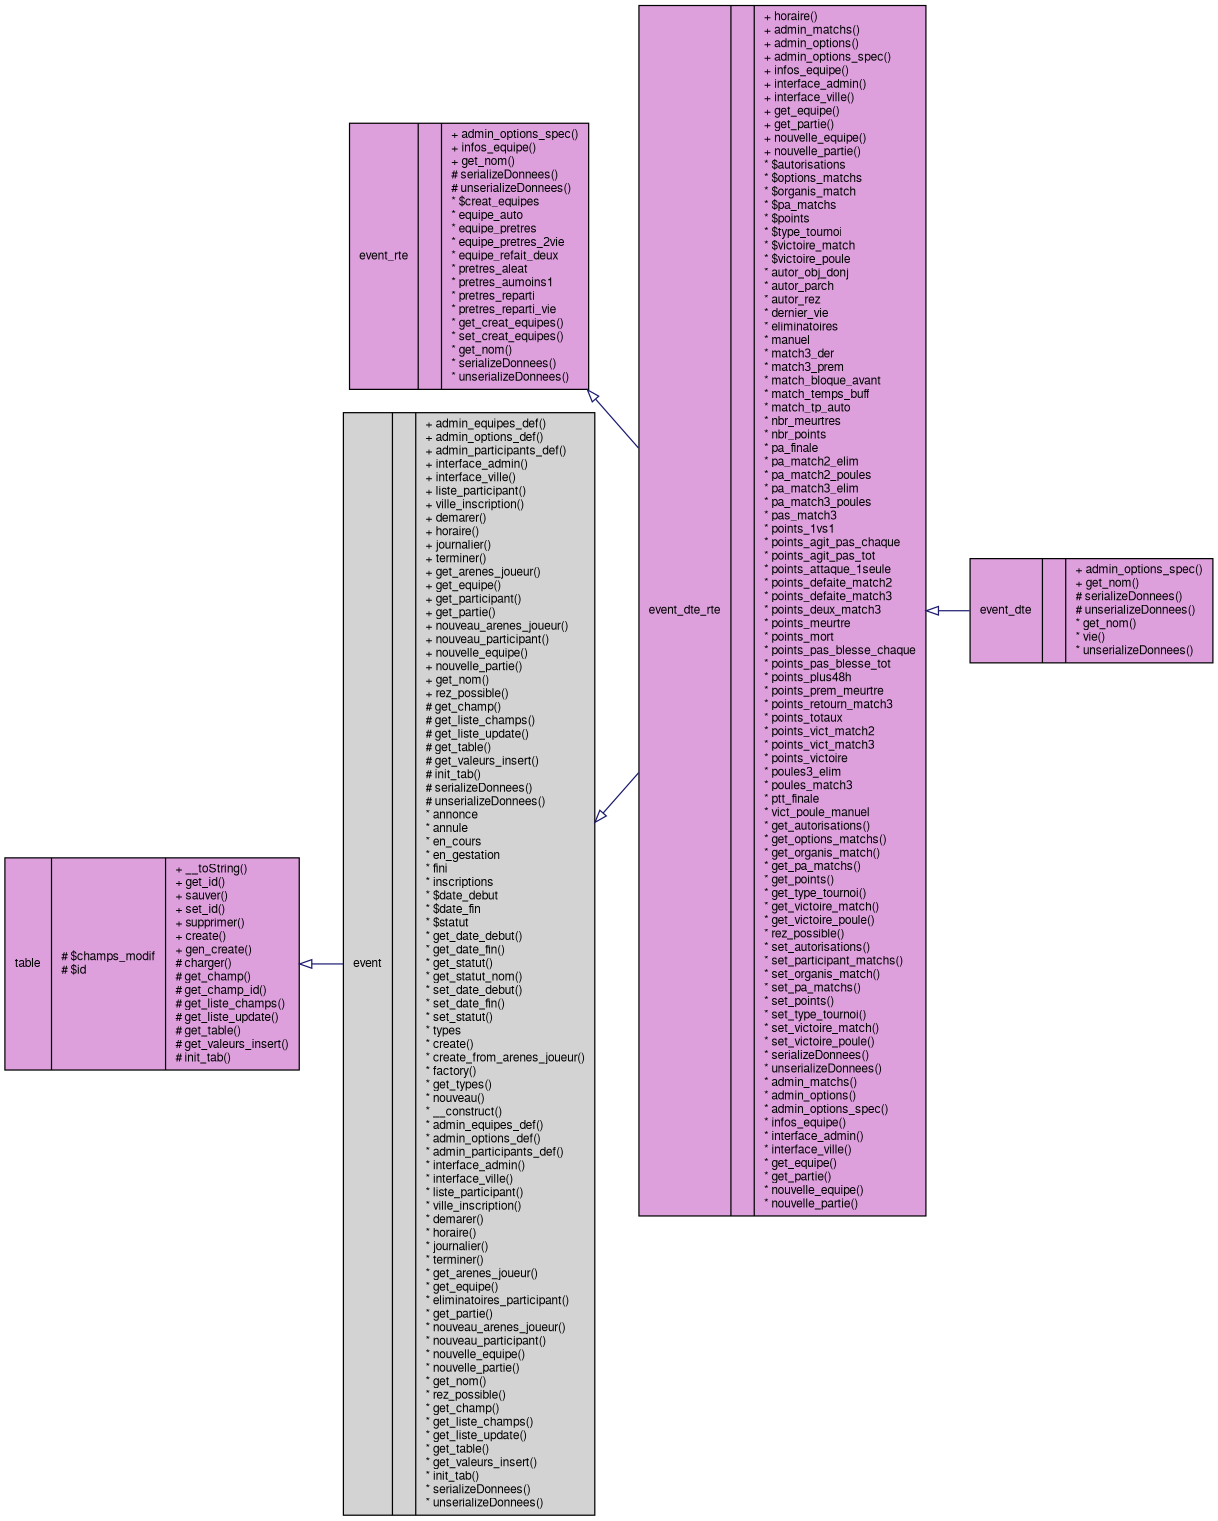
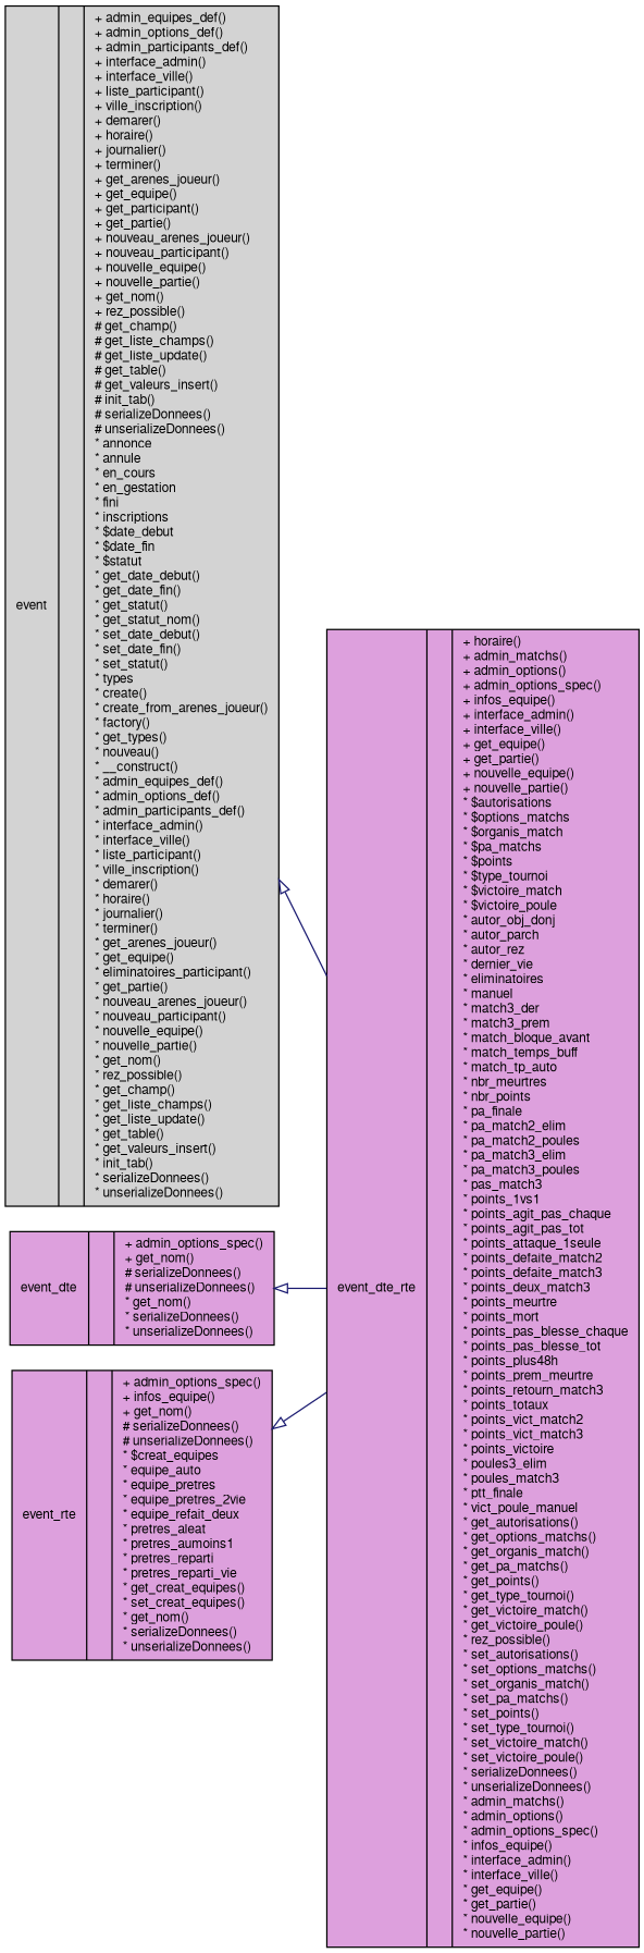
  digraph {
    rankdir=LR
    node [color=black fillcolor=plum fontname=FreeSans fontsize=10 shape=record style=filled]
    edge [arrowtail=empty color=midnightblue dir=back fontname=FreeSans fontsize=10 labelfontname=FreeSans labelfontsize=10 style=solid]
    n1 [fillcolor=lightgrey fontcolor=black height=0.2 label="{event\n||+ admin_equipes_def()\l+ admin_options_def()\l+ admin_participants_def()\l+ interface_admin()\l+ interface_ville()\l+ liste_participant()\l+ ville_inscription()\l+ demarer()\l+ horaire()\l+ journalier()\l+ terminer()\l+ get_arenes_joueur()\l+ get_equipe()\l+ get_participant()\l+ get_partie()\l+ nouveau_arenes_joueur()\l+ nouveau_participant()\l+ nouvelle_equipe()\l+ nouvelle_partie()\l+ get_nom()\l+ rez_possible()\l# get_champ()\l# get_liste_champs()\l# get_liste_update()\l# get_table()\l# get_valeurs_insert()\l# init_tab()\l# serializeDonnees()\l# unserializeDonnees()\l* annonce\l* annule\l* en_cours\l* en_gestation\l* fini\l* inscriptions\l* $date_debut\l* $date_fin\l* $statut\l* get_date_debut()\l* get_date_fin()\l* get_statut()\l* get_statut_nom()\l* set_date_debut()\l* set_date_fin()\l* set_statut()\l* types\l* create()\l* create_from_arenes_joueur()\l* factory()\l* get_types()\l* nouveau()\l* __construct()\l* admin_equipes_def()\l* admin_options_def()\l* admin_participants_def()\l* interface_admin()\l* interface_ville()\l* liste_participant()\l* ville_inscription()\l* demarer()\l* horaire()\l* journalier()\l* terminer()\l* get_arenes_joueur()\l* get_equipe()\l* eliminatoires_participant()\l* get_partie()\l* nouveau_arenes_joueur()\l* nouveau_participant()\l* nouvelle_equipe()\l* nouvelle_partie()\l* get_nom()\l* rez_possible()\l* get_champ()\l* get_liste_champs()\l* get_liste_update()\l* get_table()\l* get_valeurs_insert()\l* init_tab()\l* serializeDonnees()\l* unserializeDonnees()\l}" width=0.4]
-   n2 [height=0.2 label="{event_dte_rte\n||+ horaire()\l+ admin_matchs()\l+ admin_options()\l+ admin_options_spec()\l+ infos_equipe()\l+ interface_admin()\l+ interface_ville()\l+ get_equipe()\l+ get_partie()\l+ nouvelle_equipe()\l+ nouvelle_partie()\l* $autorisations\l* $options_matchs\l* $organis_match\l* $pa_matchs\l* $points\l* $type_tournoi\l* $victoire_match\l* $victoire_poule\l* autor_obj_donj\l* autor_parch\l* autor_rez\l* dernier_vie\l* eliminatoires\l* manuel\l* match3_der\l* match3_prem\l* match_bloque_avant\l* match_temps_buff\l* match_tp_auto\l* nbr_meurtres\l* nbr_points\l* pa_finale\l* pa_match2_elim\l* pa_match2_poules\l* pa_match3_elim\l* pa_match3_poules\l* pas_match3\l* points_1vs1\l* points_agit_pas_chaque\l* points_agit_pas_tot\l* points_attaque_1seule\l* points_defaite_match2\l* points_defaite_match3\l* points_deux_match3\l* points_meurtre\l* points_mort\l* points_pas_blesse_chaque\l* points_pas_blesse_tot\l* points_plus48h\l* points_prem_meurtre\l* points_retourn_match3\l* points_totaux\l* points_vict_match2\l* points_vict_match3\l* points_victoire\l* poules3_elim\l* poules_match3\l* ptt_finale\l* vict_poule_manuel\l* get_autorisations()\l* get_options_matchs()\l* get_organis_match()\l* get_pa_matchs()\l* get_points()\l* get_type_tournoi()\l* get_victoire_match()\l* get_victoire_poule()\l* rez_possible()\l* set_autorisations()\l* set_participant_matchs()\l* set_organis_match()\l* set_pa_matchs()\l* set_points()\l* set_type_tournoi()\l* set_victoire_match()\l* set_victoire_poule()\l* serializeDonnees()\l* unserializeDonnees()\l* admin_matchs()\l* admin_options()\l* admin_options_spec()\l* infos_equipe()\l* interface_admin()\l* interface_ville()\l* get_equipe()\l* get_partie()\l* nouvelle_equipe()\l* nouvelle_partie()\l}" width=0.4]
-   n3 [height=0.2 label="{event_dte\n||+ admin_options_spec()\l+ get_nom()\l# serializeDonnees()\l# unserializeDonnees()\l* get_nom()\l* vie()\l* unserializeDonnees()\l}" width=0.4]
-   n4 [height=0.2 label="{table\n|# $champs_modif\l# $id\l|+ __toString()\l+ get_id()\l+ sauver()\l+ set_id()\l+ supprimer()\l+ create()\l+ gen_create()\l# charger()\l# get_champ()\l# get_champ_id()\l# get_liste_champs()\l# get_liste_update()\l# get_table()\l# get_valeurs_insert()\l# init_tab()\l}" width=0.4]
+   n2 [height=0.2 label="{event_dte_rte\n||+ horaire()\l+ admin_matchs()\l+ admin_options()\l+ admin_options_spec()\l+ infos_equipe()\l+ interface_admin()\l+ interface_ville()\l+ get_equipe()\l+ get_partie()\l+ nouvelle_equipe()\l+ nouvelle_partie()\l* $autorisations\l* $options_matchs\l* $organis_match\l* $pa_matchs\l* $points\l* $type_tournoi\l* $victoire_match\l* $victoire_poule\l* autor_obj_donj\l* autor_parch\l* autor_rez\l* dernier_vie\l* eliminatoires\l* manuel\l* match3_der\l* match3_prem\l* match_bloque_avant\l* match_temps_buff\l* match_tp_auto\l* nbr_meurtres\l* nbr_points\l* pa_finale\l* pa_match2_elim\l* pa_match2_poules\l* pa_match3_elim\l* pa_match3_poules\l* pas_match3\l* points_1vs1\l* points_agit_pas_chaque\l* points_agit_pas_tot\l* points_attaque_1seule\l* points_defaite_match2\l* points_defaite_match3\l* points_deux_match3\l* points_meurtre\l* points_mort\l* points_pas_blesse_chaque\l* points_pas_blesse_tot\l* points_plus48h\l* points_prem_meurtre\l* points_retourn_match3\l* points_totaux\l* points_vict_match2\l* points_vict_match3\l* points_victoire\l* poules3_elim\l* poules_match3\l* ptt_finale\l* vict_poule_manuel\l* get_autorisations()\l* get_options_matchs()\l* get_organis_match()\l* get_pa_matchs()\l* get_points()\l* get_type_tournoi()\l* get_victoire_match()\l* get_victoire_poule()\l* rez_possible()\l* set_autorisations()\l* set_options_matchs()\l* set_organis_match()\l* set_pa_matchs()\l* set_points()\l* set_type_tournoi()\l* set_victoire_match()\l* set_victoire_poule()\l* serializeDonnees()\l* unserializeDonnees()\l* admin_matchs()\l* admin_options()\l* admin_options_spec()\l* infos_equipe()\l* interface_admin()\l* interface_ville()\l* get_equipe()\l* get_partie()\l* nouvelle_equipe()\l* nouvelle_partie()\l}" width=0.4]
+   n3 [height=0.2 label="{event_dte\n||+ admin_options_spec()\l+ get_nom()\l# serializeDonnees()\l# unserializeDonnees()\l* get_nom()\l* serializeDonnees()\l* unserializeDonnees()\l}" width=0.4]
    n5 [height=0.2 label="{event_rte\n||+ admin_options_spec()\l+ infos_equipe()\l+ get_nom()\l# serializeDonnees()\l# unserializeDonnees()\l* $creat_equipes\l* equipe_auto\l* equipe_pretres\l* equipe_pretres_2vie\l* equipe_refait_deux\l* pretres_aleat\l* pretres_aumoins1\l* pretres_reparti\l* pretres_reparti_vie\l* get_creat_equipes()\l* set_creat_equipes()\l* get_nom()\l* serializeDonnees()\l* unserializeDonnees()\l}" width=0.4]
    n1 -> n2
-   n2 -> n3
-   n4 -> n1
+   n3 -> n2
    n5 -> n2
  }
